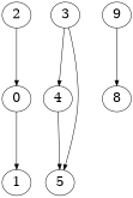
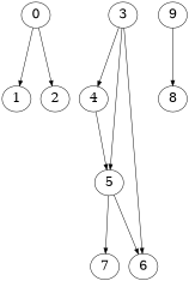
  digraph {
    fontsize=24
    nodesep=.25
    ranksep=1.5
    node [fontsize=24]
    edge [fontsize=24]
    0
    1
    2
    3
    4
    5
+   6
+   7
    9
    8
    0 -> 1
-   2 -> 0
+   0 -> 2
    3 -> 4
    3 -> 5
+   3 -> 6
    4 -> 5
+   5 -> 6
+   5 -> 7
    9 -> 8
  }
